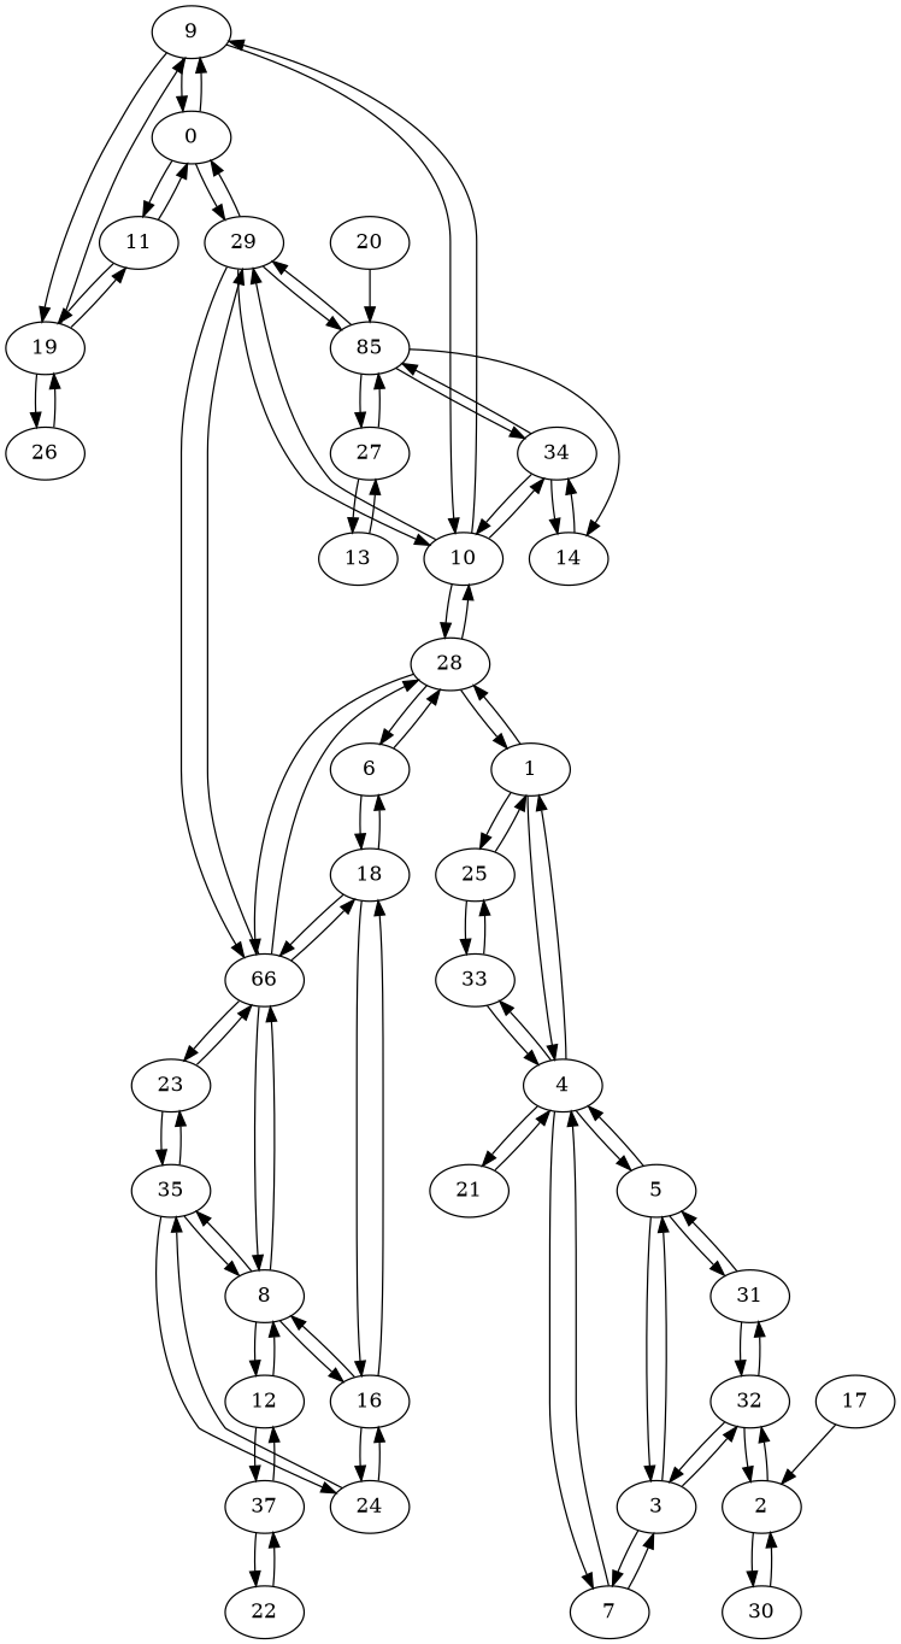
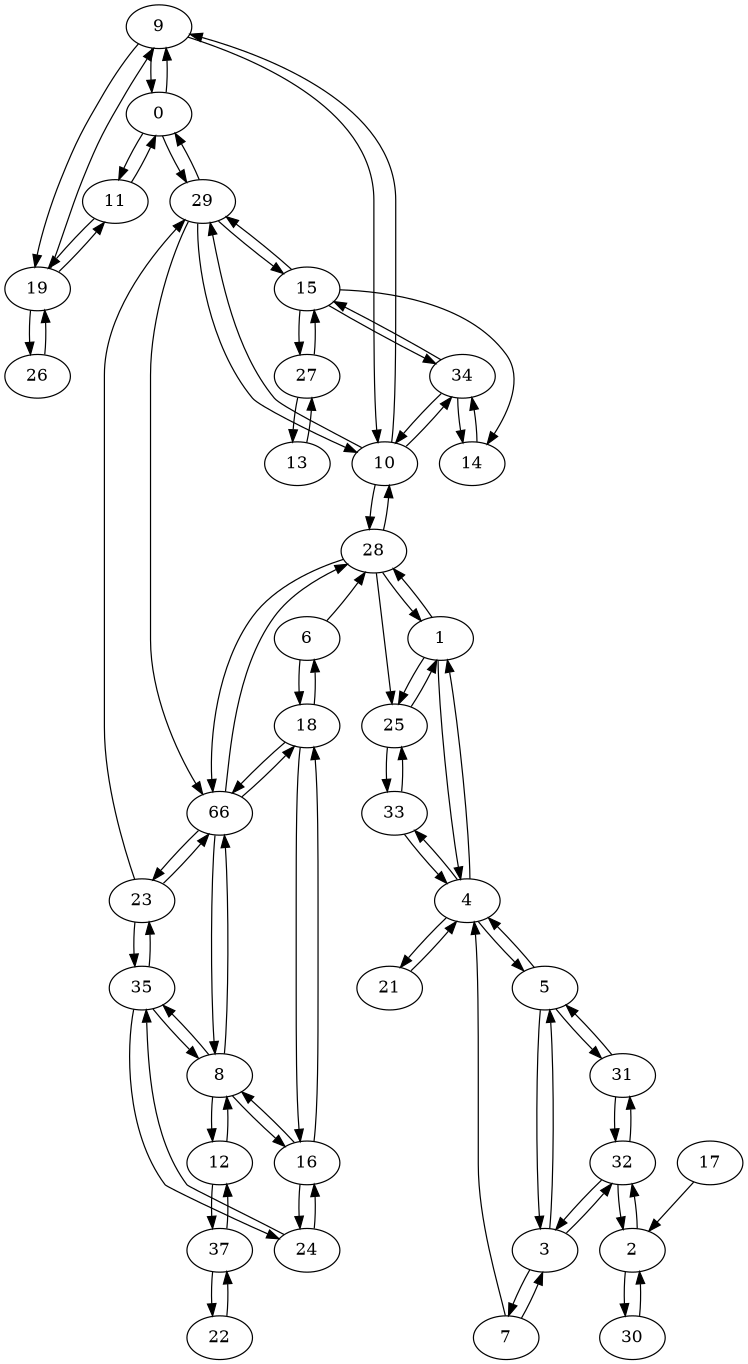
  digraph {
    9
    0
    10
    19
    11
    29
    28
    34
    26
    n10 [label=66]
-   15 [label=85]
+   15
    18
    8
    23
    14
    27
    4
    1
    5
    7
    21
    33
    25
    3
    31
    6
    17
    2
    30
    32
    16
    24
    12
    37
    35
    22
    13
-   20
    9 -> 0
    9 -> 10
    9 -> 19
    0 -> 9
    0 -> 11
    0 -> 29
    10 -> 9
    10 -> 29
    10 -> 28
    10 -> 34
    19 -> 9
    19 -> 11
    19 -> 26
    11 -> 0
    11 -> 19
    29 -> 0
    29 -> 10
    29 -> n10
    29 -> 15
    28 -> 10
    28 -> n10
    28 -> 1
-   28 -> 6
+   28 -> 25
    34 -> 10
    34 -> 15
    34 -> 14
    26 -> 19
-   n10 -> 29
+   23 -> 29
    n10 -> 28
    n10 -> 18
    n10 -> 8
    n10 -> 23
    15 -> 29
    15 -> 34
    15 -> 14
    15 -> 27
    18 -> n10
    18 -> 6
    18 -> 16
    8 -> n10
    8 -> 16
    8 -> 12
    8 -> 35
    23 -> n10
    23 -> 35
    14 -> 34
    27 -> 15
    27 -> 13
    4 -> 1
    4 -> 5
-   4 -> 7
    4 -> 21
    4 -> 33
    1 -> 28
    1 -> 4
    1 -> 25
    5 -> 4
    5 -> 3
    5 -> 31
    7 -> 4
    7 -> 3
    21 -> 4
    33 -> 4
    33 -> 25
    25 -> 1
    25 -> 33
    3 -> 5
    3 -> 7
    3 -> 32
    31 -> 5
    31 -> 32
    6 -> 28
    6 -> 18
    17 -> 2
    2 -> 30
    2 -> 32
    30 -> 2
    32 -> 3
    32 -> 31
    32 -> 2
    16 -> 18
    16 -> 8
    16 -> 24
    24 -> 16
    24 -> 35
    12 -> 8
    12 -> 37
    37 -> 12
    37 -> 22
    35 -> 8
    35 -> 23
    35 -> 24
    22 -> 37
    13 -> 27
-   20 -> 15
  }
